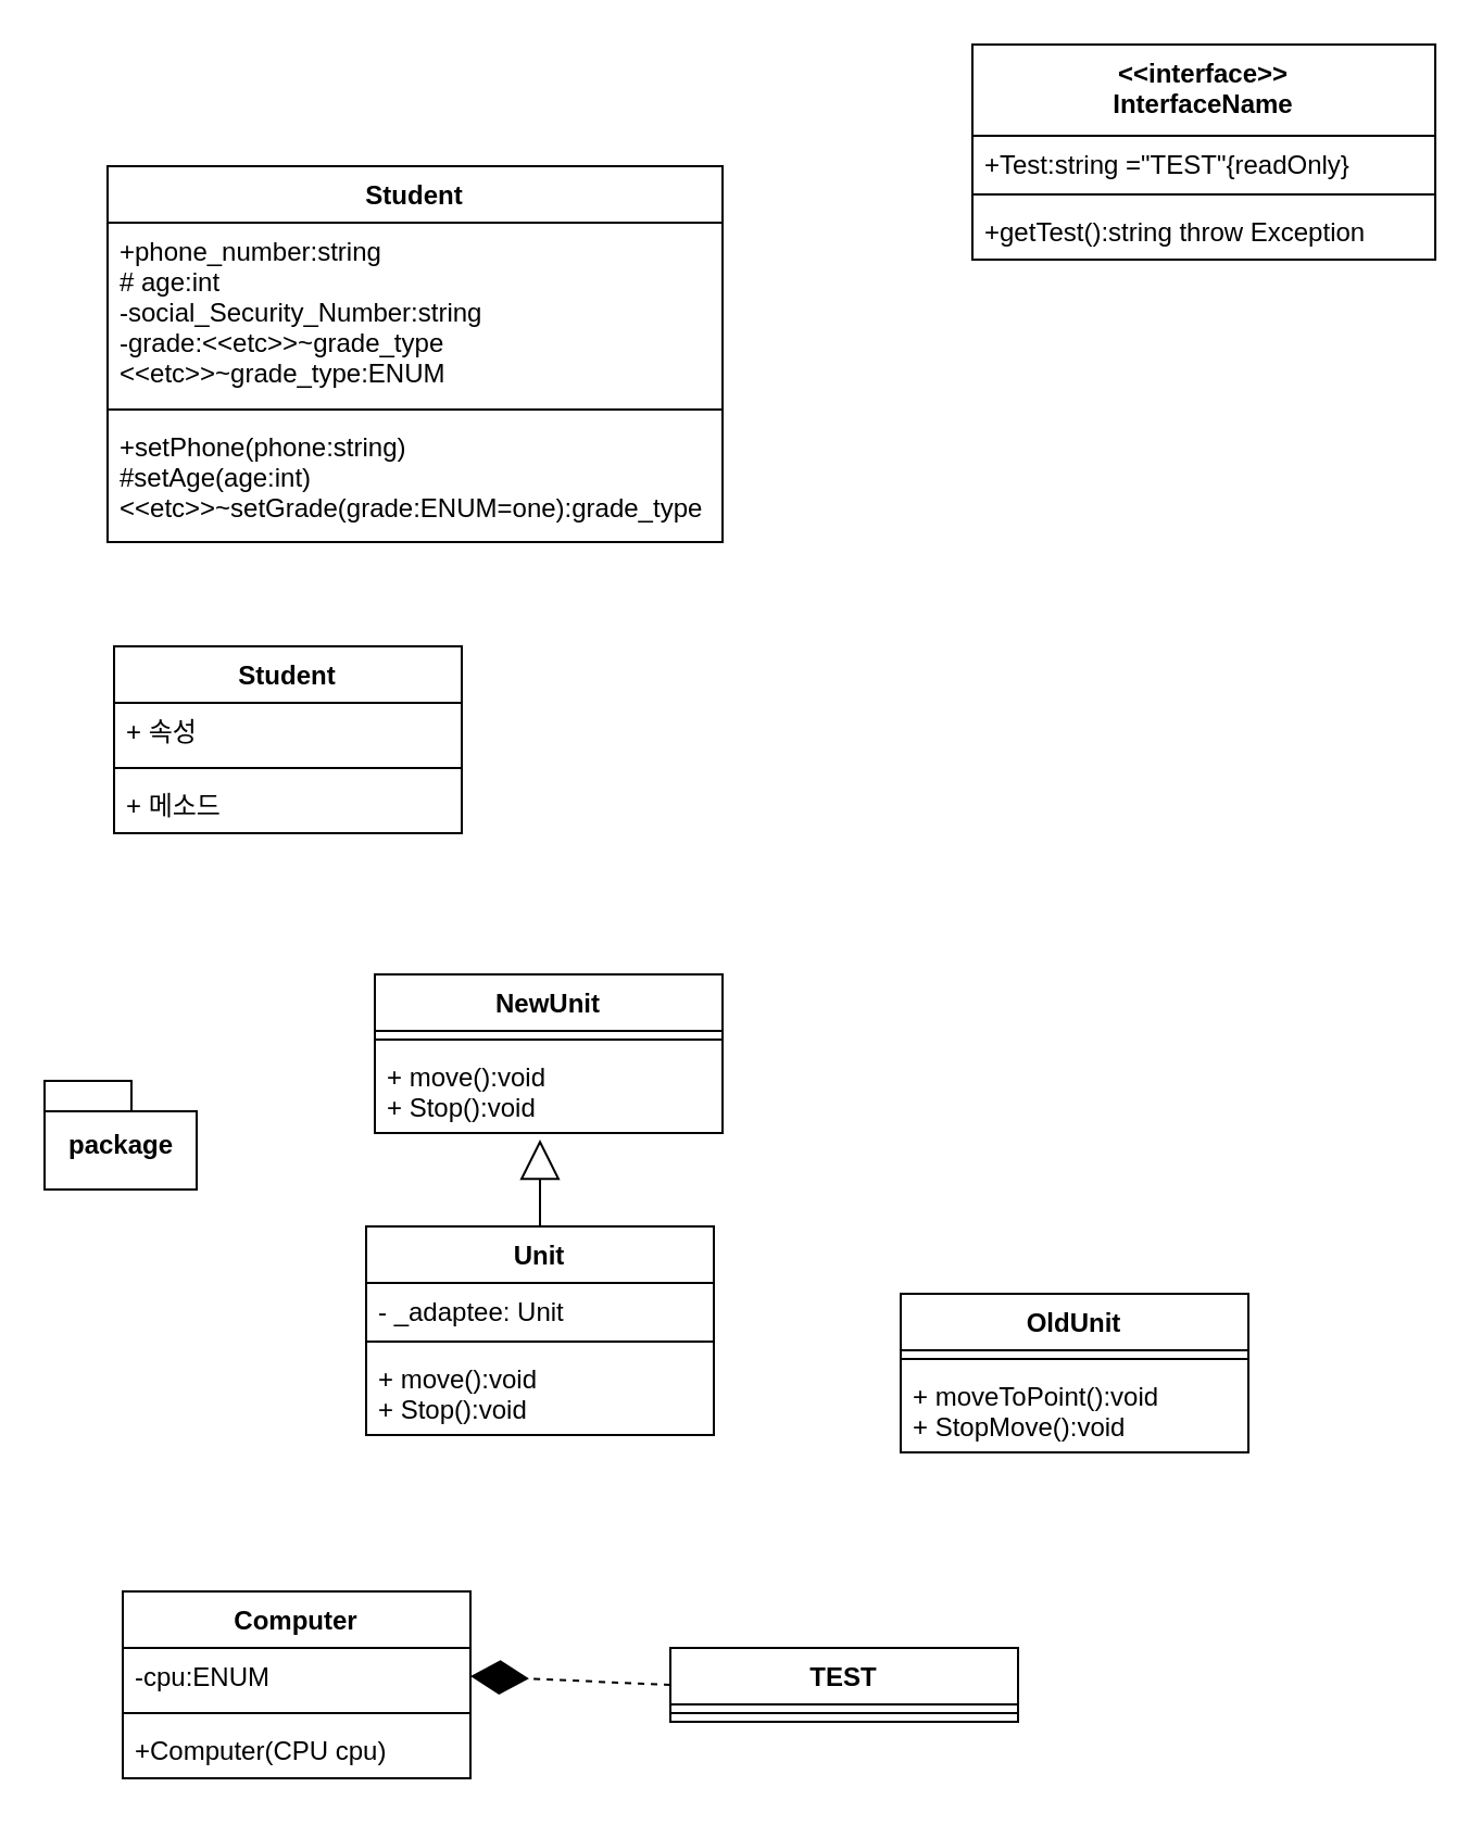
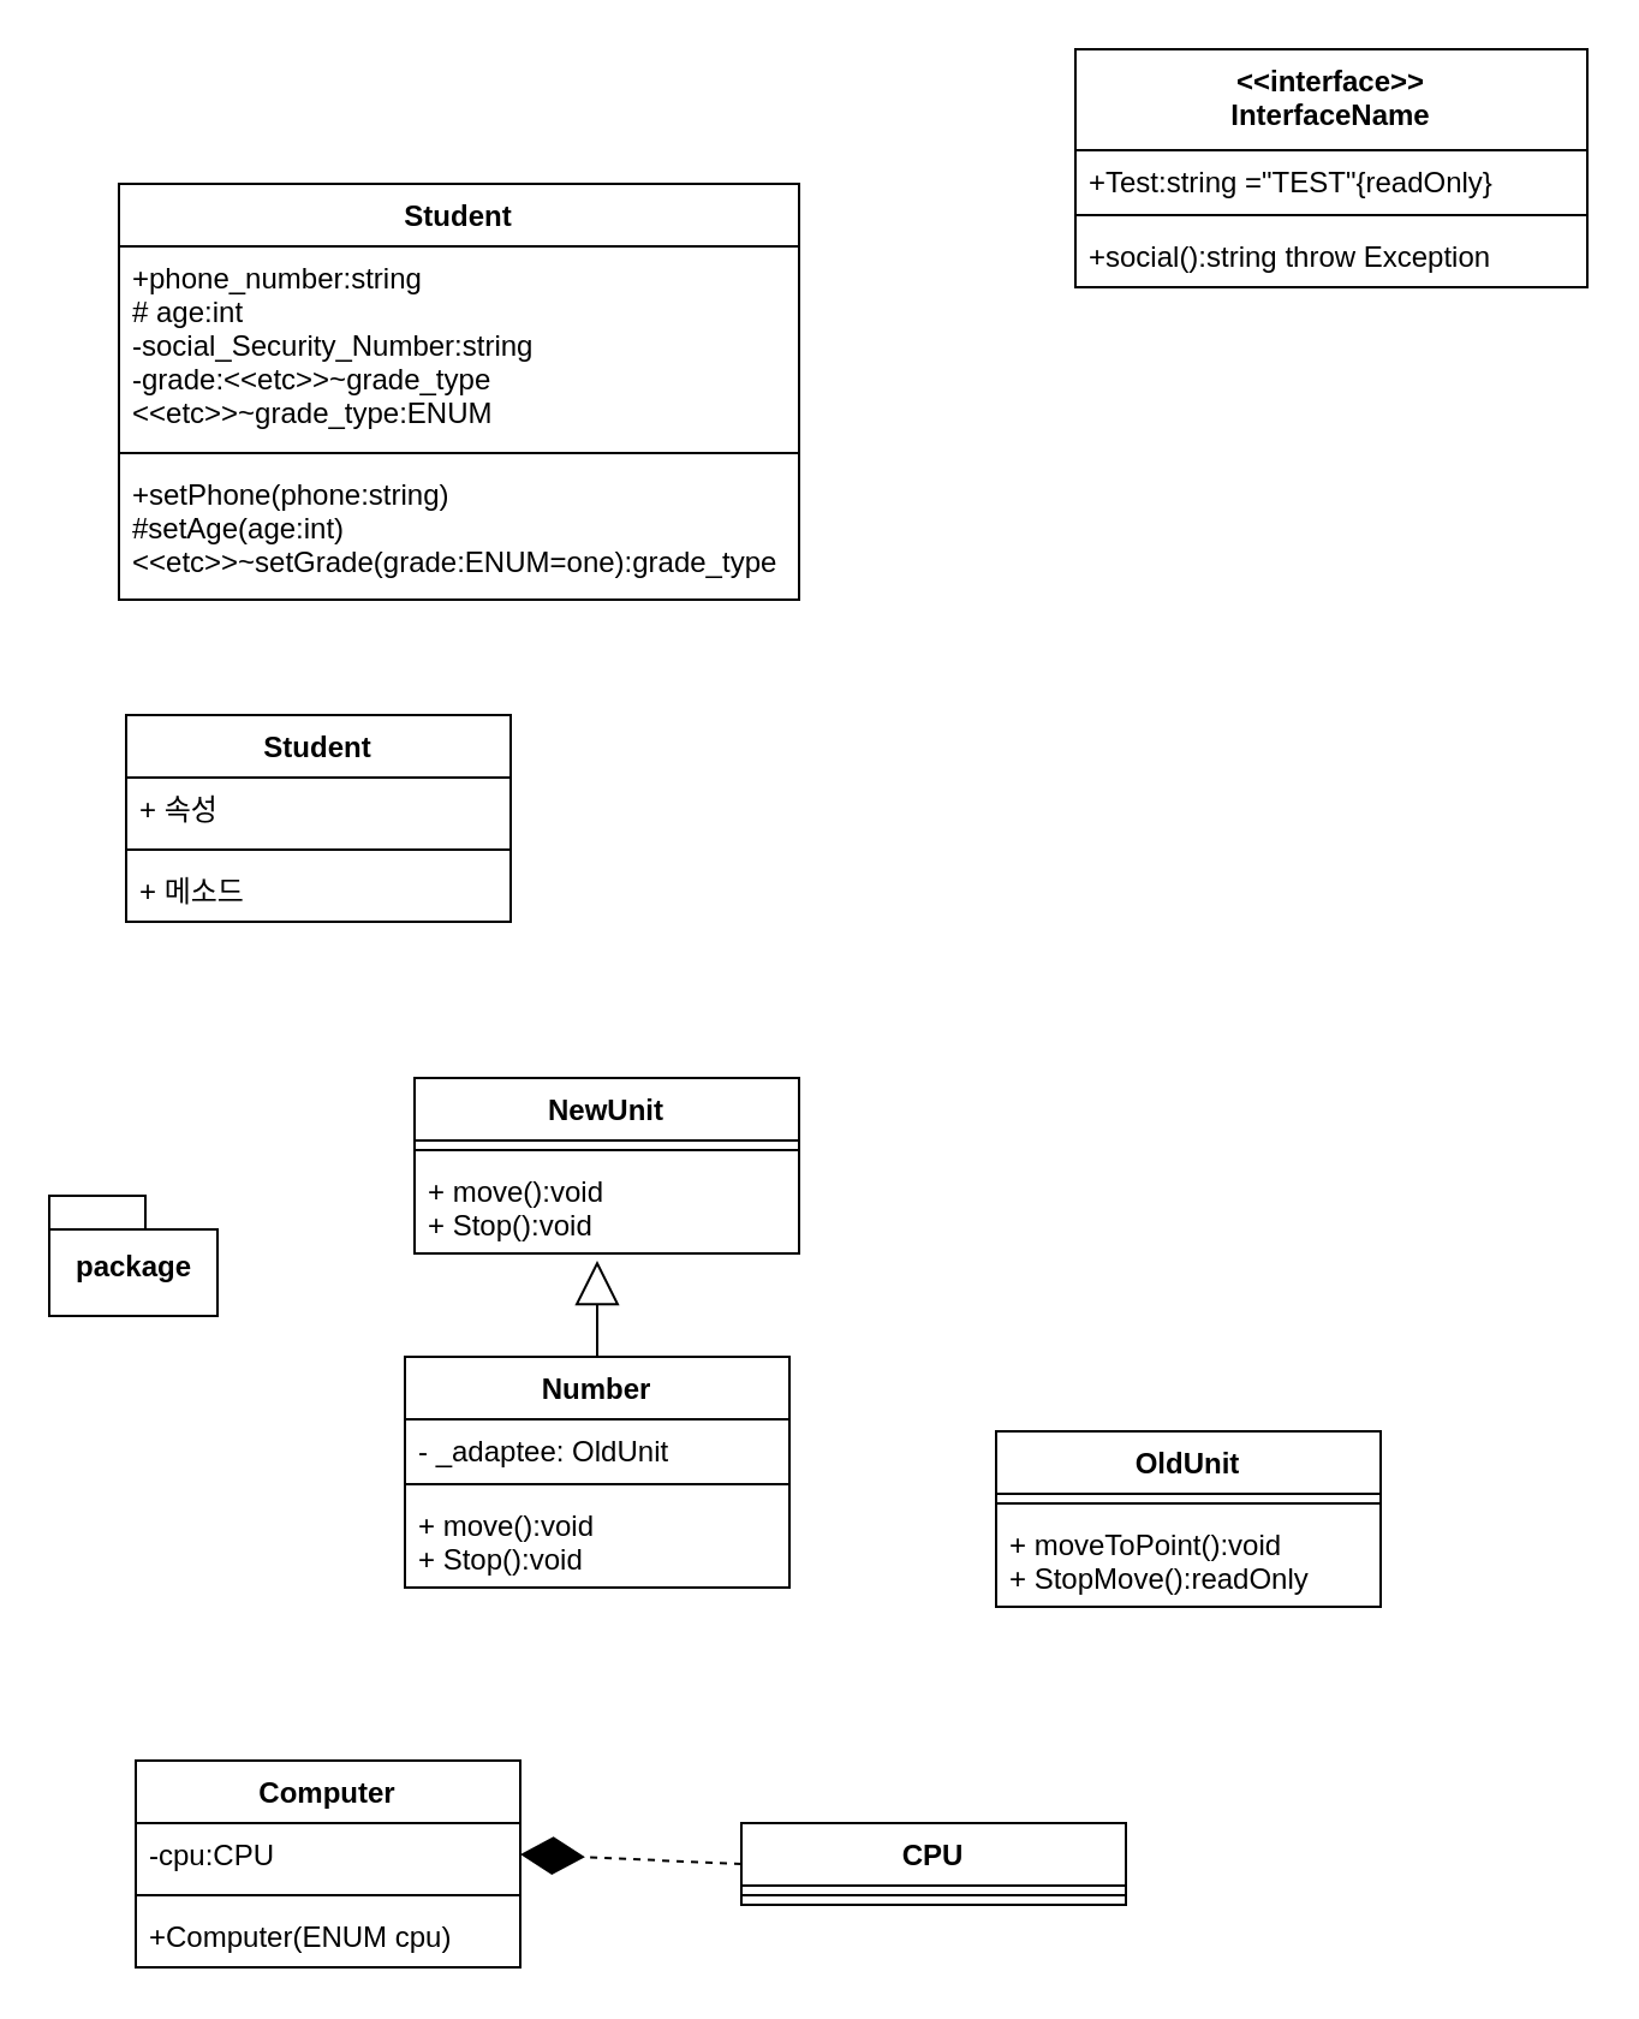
  <mxCell id="0" />
  <mxCell id="1" parent="0" />
  <mxCell id="2" value="Student" style="swimlane;fontStyle=1;align=center;verticalAlign=top;childLayout=stackLayout;horizontal=1;startSize=26;horizontalStack=0;resizeParent=1;resizeParentMax=0;resizeLast=0;collapsible=1;marginBottom=0;" parent="1" vertex="1"><mxGeometry x="49" y="76" width="283" height="173" as="geometry" /></mxCell>
  <mxCell id="3" value="+phone_number:string&#10;# age:int&#10;-social_Security_Number:string&#10;-grade:&lt;&lt;etc&gt;&gt;~grade_type&#10;&lt;&lt;etc&gt;&gt;~grade_type:ENUM" style="text;strokeColor=none;fillColor=none;align=left;verticalAlign=top;spacingLeft=4;spacingRight=4;overflow=hidden;rotatable=0;points=[[0,0.5],[1,0.5]];portConstraint=eastwest;" parent="2" vertex="1"><mxGeometry y="26" width="283" height="82" as="geometry" /></mxCell>
  <mxCell id="4" value="" style="line;strokeWidth=1;fillColor=none;align=left;verticalAlign=middle;spacingTop=-1;spacingLeft=3;spacingRight=3;rotatable=0;labelPosition=right;points=[];portConstraint=eastwest;" parent="2" vertex="1"><mxGeometry y="108" width="283" height="8" as="geometry" /></mxCell>
  <mxCell id="5" value="+setPhone(phone:string)&#10;#setAge(age:int)&#10;&lt;&lt;etc&gt;&gt;~setGrade(grade:ENUM=one):grade_type" style="text;strokeColor=none;fillColor=none;align=left;verticalAlign=top;spacingLeft=4;spacingRight=4;overflow=hidden;rotatable=0;points=[[0,0.5],[1,0.5]];portConstraint=eastwest;" parent="2" vertex="1"><mxGeometry y="116" width="283" height="57" as="geometry" /></mxCell>
  <mxCell id="6" value="Student" style="swimlane;fontStyle=1;align=center;verticalAlign=top;childLayout=stackLayout;horizontal=1;startSize=26;horizontalStack=0;resizeParent=1;resizeParentMax=0;resizeLast=0;collapsible=1;marginBottom=0;" parent="1" vertex="1"><mxGeometry x="52" y="297" width="160" height="86" as="geometry" /></mxCell>
  <mxCell id="7" value="+ 속성" style="text;strokeColor=none;fillColor=none;align=left;verticalAlign=top;spacingLeft=4;spacingRight=4;overflow=hidden;rotatable=0;points=[[0,0.5],[1,0.5]];portConstraint=eastwest;" parent="6" vertex="1"><mxGeometry y="26" width="160" height="26" as="geometry" /></mxCell>
  <mxCell id="8" value="" style="line;strokeWidth=1;fillColor=none;align=left;verticalAlign=middle;spacingTop=-1;spacingLeft=3;spacingRight=3;rotatable=0;labelPosition=right;points=[];portConstraint=eastwest;" parent="6" vertex="1"><mxGeometry y="52" width="160" height="8" as="geometry" /></mxCell>
  <mxCell id="9" value="+ 메소드" style="text;strokeColor=none;fillColor=none;align=left;verticalAlign=top;spacingLeft=4;spacingRight=4;overflow=hidden;rotatable=0;points=[[0,0.5],[1,0.5]];portConstraint=eastwest;" parent="6" vertex="1"><mxGeometry y="60" width="160" height="26" as="geometry" /></mxCell>
  <mxCell id="10" value="&lt;&lt;interface&gt;&gt;&#10;InterfaceName" style="swimlane;fontStyle=1;align=center;verticalAlign=top;childLayout=stackLayout;horizontal=1;startSize=42;horizontalStack=0;resizeParent=1;resizeParentMax=0;resizeLast=0;collapsible=1;marginBottom=0;" parent="1" vertex="1"><mxGeometry x="447" y="20" width="213" height="99" as="geometry"><mxRectangle x="329" y="323" width="118" height="41" as="alternateBounds" /></mxGeometry></mxCell>
  <mxCell id="11" value="+Test:string =&quot;TEST&quot;{readOnly}" style="text;strokeColor=none;fillColor=none;align=left;verticalAlign=top;spacingLeft=4;spacingRight=4;overflow=hidden;rotatable=0;points=[[0,0.5],[1,0.5]];portConstraint=eastwest;" parent="10" vertex="1"><mxGeometry y="42" width="213" height="23" as="geometry" /></mxCell>
  <mxCell id="12" value="" style="line;strokeWidth=1;fillColor=none;align=left;verticalAlign=middle;spacingTop=-1;spacingLeft=3;spacingRight=3;rotatable=0;labelPosition=right;points=[];portConstraint=eastwest;" parent="10" vertex="1"><mxGeometry y="65" width="213" height="8" as="geometry" /></mxCell>
- <mxCell id="13" value="+getTest():string throw Exception" style="text;strokeColor=none;fillColor=none;align=left;verticalAlign=top;spacingLeft=4;spacingRight=4;overflow=hidden;rotatable=0;points=[[0,0.5],[1,0.5]];portConstraint=eastwest;" parent="10" vertex="1"><mxGeometry y="73" width="213" height="26" as="geometry" /></mxCell>
+ <mxCell id="13" value="+social():string throw Exception" style="text;strokeColor=none;fillColor=none;align=left;verticalAlign=top;spacingLeft=4;spacingRight=4;overflow=hidden;rotatable=0;points=[[0,0.5],[1,0.5]];portConstraint=eastwest;" parent="10" vertex="1"><mxGeometry y="73" width="213" height="26" as="geometry" /></mxCell>
  <mxCell id="14" value="package" style="shape=folder;fontStyle=1;spacingTop=10;tabWidth=40;tabHeight=14;tabPosition=left;html=1;" parent="1" vertex="1"><mxGeometry x="20" y="497" width="70" height="50" as="geometry" /></mxCell>
- <mxCell id="15" value="Unit" style="swimlane;fontStyle=1;align=center;verticalAlign=top;childLayout=stackLayout;horizontal=1;startSize=26;horizontalStack=0;resizeParent=1;resizeParentMax=0;resizeLast=0;collapsible=1;marginBottom=0;" vertex="1" parent="1"><mxGeometry x="168" y="564" width="160" height="96" as="geometry" /></mxCell>
- <mxCell id="16" value="- _adaptee: Unit" style="text;strokeColor=none;fillColor=none;align=left;verticalAlign=top;spacingLeft=4;spacingRight=4;overflow=hidden;rotatable=0;points=[[0,0.5],[1,0.5]];portConstraint=eastwest;" vertex="1" parent="15"><mxGeometry y="26" width="160" height="23" as="geometry" /></mxCell>
+ <mxCell id="15" value="Number" style="swimlane;fontStyle=1;align=center;verticalAlign=top;childLayout=stackLayout;horizontal=1;startSize=26;horizontalStack=0;resizeParent=1;resizeParentMax=0;resizeLast=0;collapsible=1;marginBottom=0;" vertex="1" parent="1"><mxGeometry x="168" y="564" width="160" height="96" as="geometry" /></mxCell>
+ <mxCell id="16" value="- _adaptee: OldUnit" style="text;strokeColor=none;fillColor=none;align=left;verticalAlign=top;spacingLeft=4;spacingRight=4;overflow=hidden;rotatable=0;points=[[0,0.5],[1,0.5]];portConstraint=eastwest;" vertex="1" parent="15"><mxGeometry y="26" width="160" height="23" as="geometry" /></mxCell>
  <mxCell id="17" value="" style="line;strokeWidth=1;fillColor=none;align=left;verticalAlign=middle;spacingTop=-1;spacingLeft=3;spacingRight=3;rotatable=0;labelPosition=right;points=[];portConstraint=eastwest;" vertex="1" parent="15"><mxGeometry y="49" width="160" height="8" as="geometry" /></mxCell>
  <mxCell id="18" value="+ move():void&#10;+ Stop():void" style="text;strokeColor=none;fillColor=none;align=left;verticalAlign=top;spacingLeft=4;spacingRight=4;overflow=hidden;rotatable=0;points=[[0,0.5],[1,0.5]];portConstraint=eastwest;" vertex="1" parent="15"><mxGeometry y="57" width="160" height="39" as="geometry" /></mxCell>
  <mxCell id="19" value="OldUnit" style="swimlane;fontStyle=1;align=center;verticalAlign=top;childLayout=stackLayout;horizontal=1;startSize=26;horizontalStack=0;resizeParent=1;resizeParentMax=0;resizeLast=0;collapsible=1;marginBottom=0;" vertex="1" parent="1"><mxGeometry x="414" y="595" width="160" height="73" as="geometry" /></mxCell>
  <mxCell id="20" value="" style="line;strokeWidth=1;fillColor=none;align=left;verticalAlign=middle;spacingTop=-1;spacingLeft=3;spacingRight=3;rotatable=0;labelPosition=right;points=[];portConstraint=eastwest;" vertex="1" parent="19"><mxGeometry y="26" width="160" height="8" as="geometry" /></mxCell>
- <mxCell id="21" value="+ moveToPoint():void&#10;+ StopMove():void" style="text;strokeColor=none;fillColor=none;align=left;verticalAlign=top;spacingLeft=4;spacingRight=4;overflow=hidden;rotatable=0;points=[[0,0.5],[1,0.5]];portConstraint=eastwest;" vertex="1" parent="19"><mxGeometry y="34" width="160" height="39" as="geometry" /></mxCell>
+ <mxCell id="21" value="+ moveToPoint():void&#10;+ StopMove():readOnly" style="text;strokeColor=none;fillColor=none;align=left;verticalAlign=top;spacingLeft=4;spacingRight=4;overflow=hidden;rotatable=0;points=[[0,0.5],[1,0.5]];portConstraint=eastwest;" vertex="1" parent="19"><mxGeometry y="34" width="160" height="39" as="geometry" /></mxCell>
  <mxCell id="22" value="NewUnit" style="swimlane;fontStyle=1;align=center;verticalAlign=top;childLayout=stackLayout;horizontal=1;startSize=26;horizontalStack=0;resizeParent=1;resizeParentMax=0;resizeLast=0;collapsible=1;marginBottom=0;" vertex="1" parent="1"><mxGeometry x="172" y="448" width="160" height="73" as="geometry" /></mxCell>
  <mxCell id="23" value="" style="line;strokeWidth=1;fillColor=none;align=left;verticalAlign=middle;spacingTop=-1;spacingLeft=3;spacingRight=3;rotatable=0;labelPosition=right;points=[];portConstraint=eastwest;" vertex="1" parent="22"><mxGeometry y="26" width="160" height="8" as="geometry" /></mxCell>
  <mxCell id="24" value="+ move():void&#10;+ Stop():void" style="text;strokeColor=none;fillColor=none;align=left;verticalAlign=top;spacingLeft=4;spacingRight=4;overflow=hidden;rotatable=0;points=[[0,0.5],[1,0.5]];portConstraint=eastwest;" vertex="1" parent="22"><mxGeometry y="34" width="160" height="39" as="geometry" /></mxCell>
  <mxCell id="25" value="" style="endArrow=block;endSize=16;endFill=0;html=1;rounded=0;entryX=0.475;entryY=1.077;entryDx=0;entryDy=0;entryPerimeter=0;exitX=0.5;exitY=0;exitDx=0;exitDy=0;" edge="1" parent="1" source="15" target="24"><mxGeometry width="160" relative="1" as="geometry"><mxPoint x="76" y="400" as="sourcePoint" /><mxPoint x="236" y="400" as="targetPoint" /></mxGeometry></mxCell>
  <mxCell id="26" value="Computer" style="swimlane;fontStyle=1;align=center;verticalAlign=top;childLayout=stackLayout;horizontal=1;startSize=26;horizontalStack=0;resizeParent=1;resizeParentMax=0;resizeLast=0;collapsible=1;marginBottom=0;" vertex="1" parent="1"><mxGeometry x="56" y="732" width="160" height="86" as="geometry" /></mxCell>
- <mxCell id="27" value="-cpu:ENUM" style="text;strokeColor=none;fillColor=none;align=left;verticalAlign=top;spacingLeft=4;spacingRight=4;overflow=hidden;rotatable=0;points=[[0,0.5],[1,0.5]];portConstraint=eastwest;" vertex="1" parent="26"><mxGeometry y="26" width="160" height="26" as="geometry" /></mxCell>
+ <mxCell id="27" value="-cpu:CPU" style="text;strokeColor=none;fillColor=none;align=left;verticalAlign=top;spacingLeft=4;spacingRight=4;overflow=hidden;rotatable=0;points=[[0,0.5],[1,0.5]];portConstraint=eastwest;" vertex="1" parent="26"><mxGeometry y="26" width="160" height="26" as="geometry" /></mxCell>
  <mxCell id="28" value="" style="line;strokeWidth=1;fillColor=none;align=left;verticalAlign=middle;spacingTop=-1;spacingLeft=3;spacingRight=3;rotatable=0;labelPosition=right;points=[];portConstraint=eastwest;" vertex="1" parent="26"><mxGeometry y="52" width="160" height="8" as="geometry" /></mxCell>
- <mxCell id="29" value="+Computer(CPU cpu)" style="text;strokeColor=none;fillColor=none;align=left;verticalAlign=top;spacingLeft=4;spacingRight=4;overflow=hidden;rotatable=0;points=[[0,0.5],[1,0.5]];portConstraint=eastwest;" vertex="1" parent="26"><mxGeometry y="60" width="160" height="26" as="geometry" /></mxCell>
- <mxCell id="30" value="TEST" style="swimlane;fontStyle=1;align=center;verticalAlign=top;childLayout=stackLayout;horizontal=1;startSize=26;horizontalStack=0;resizeParent=1;resizeParentMax=0;resizeLast=0;collapsible=1;marginBottom=0;" vertex="1" parent="1"><mxGeometry x="308" y="758" width="160" height="34" as="geometry" /></mxCell>
+ <mxCell id="29" value="+Computer(ENUM cpu)" style="text;strokeColor=none;fillColor=none;align=left;verticalAlign=top;spacingLeft=4;spacingRight=4;overflow=hidden;rotatable=0;points=[[0,0.5],[1,0.5]];portConstraint=eastwest;" vertex="1" parent="26"><mxGeometry y="60" width="160" height="26" as="geometry" /></mxCell>
+ <mxCell id="30" value="CPU" style="swimlane;fontStyle=1;align=center;verticalAlign=top;childLayout=stackLayout;horizontal=1;startSize=26;horizontalStack=0;resizeParent=1;resizeParentMax=0;resizeLast=0;collapsible=1;marginBottom=0;" vertex="1" parent="1"><mxGeometry x="308" y="758" width="160" height="34" as="geometry" /></mxCell>
  <mxCell id="31" value="" style="line;strokeWidth=1;fillColor=none;align=left;verticalAlign=middle;spacingTop=-1;spacingLeft=3;spacingRight=3;rotatable=0;labelPosition=right;points=[];portConstraint=eastwest;" vertex="1" parent="30"><mxGeometry y="26" width="160" height="8" as="geometry" /></mxCell>
  <mxCell id="32" value="" style="endArrow=diamondThin;endFill=1;endSize=24;html=1;rounded=0;entryX=1;entryY=0.5;entryDx=0;entryDy=0;exitX=0;exitY=0.5;exitDx=0;exitDy=0;dashed=1;" edge="1" parent="1" source="30" target="27"><mxGeometry width="160" relative="1" as="geometry"><mxPoint x="76" y="600" as="sourcePoint" /><mxPoint x="236" y="600" as="targetPoint" /></mxGeometry></mxCell>
